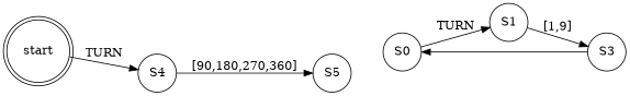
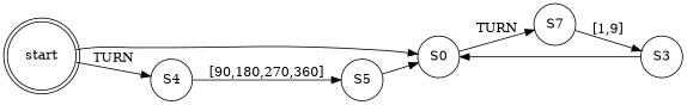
  digraph {
    rankdir=LR
    node [shape=circle]
    start [shape=doublecircle]
    S0
    S4
-   S1
+   S1 [label=S7]
    n5 [label=S3]
    S5
+   start -> S0
    start -> S4 [label=TURN]
    S0 -> S1 [label=TURN]
    S4 -> S5 [label="[90,180,270,360]"]
    S1 -> n5 [label="[1,9]"]
    n5 -> S0
+   S5 -> S0
  }
